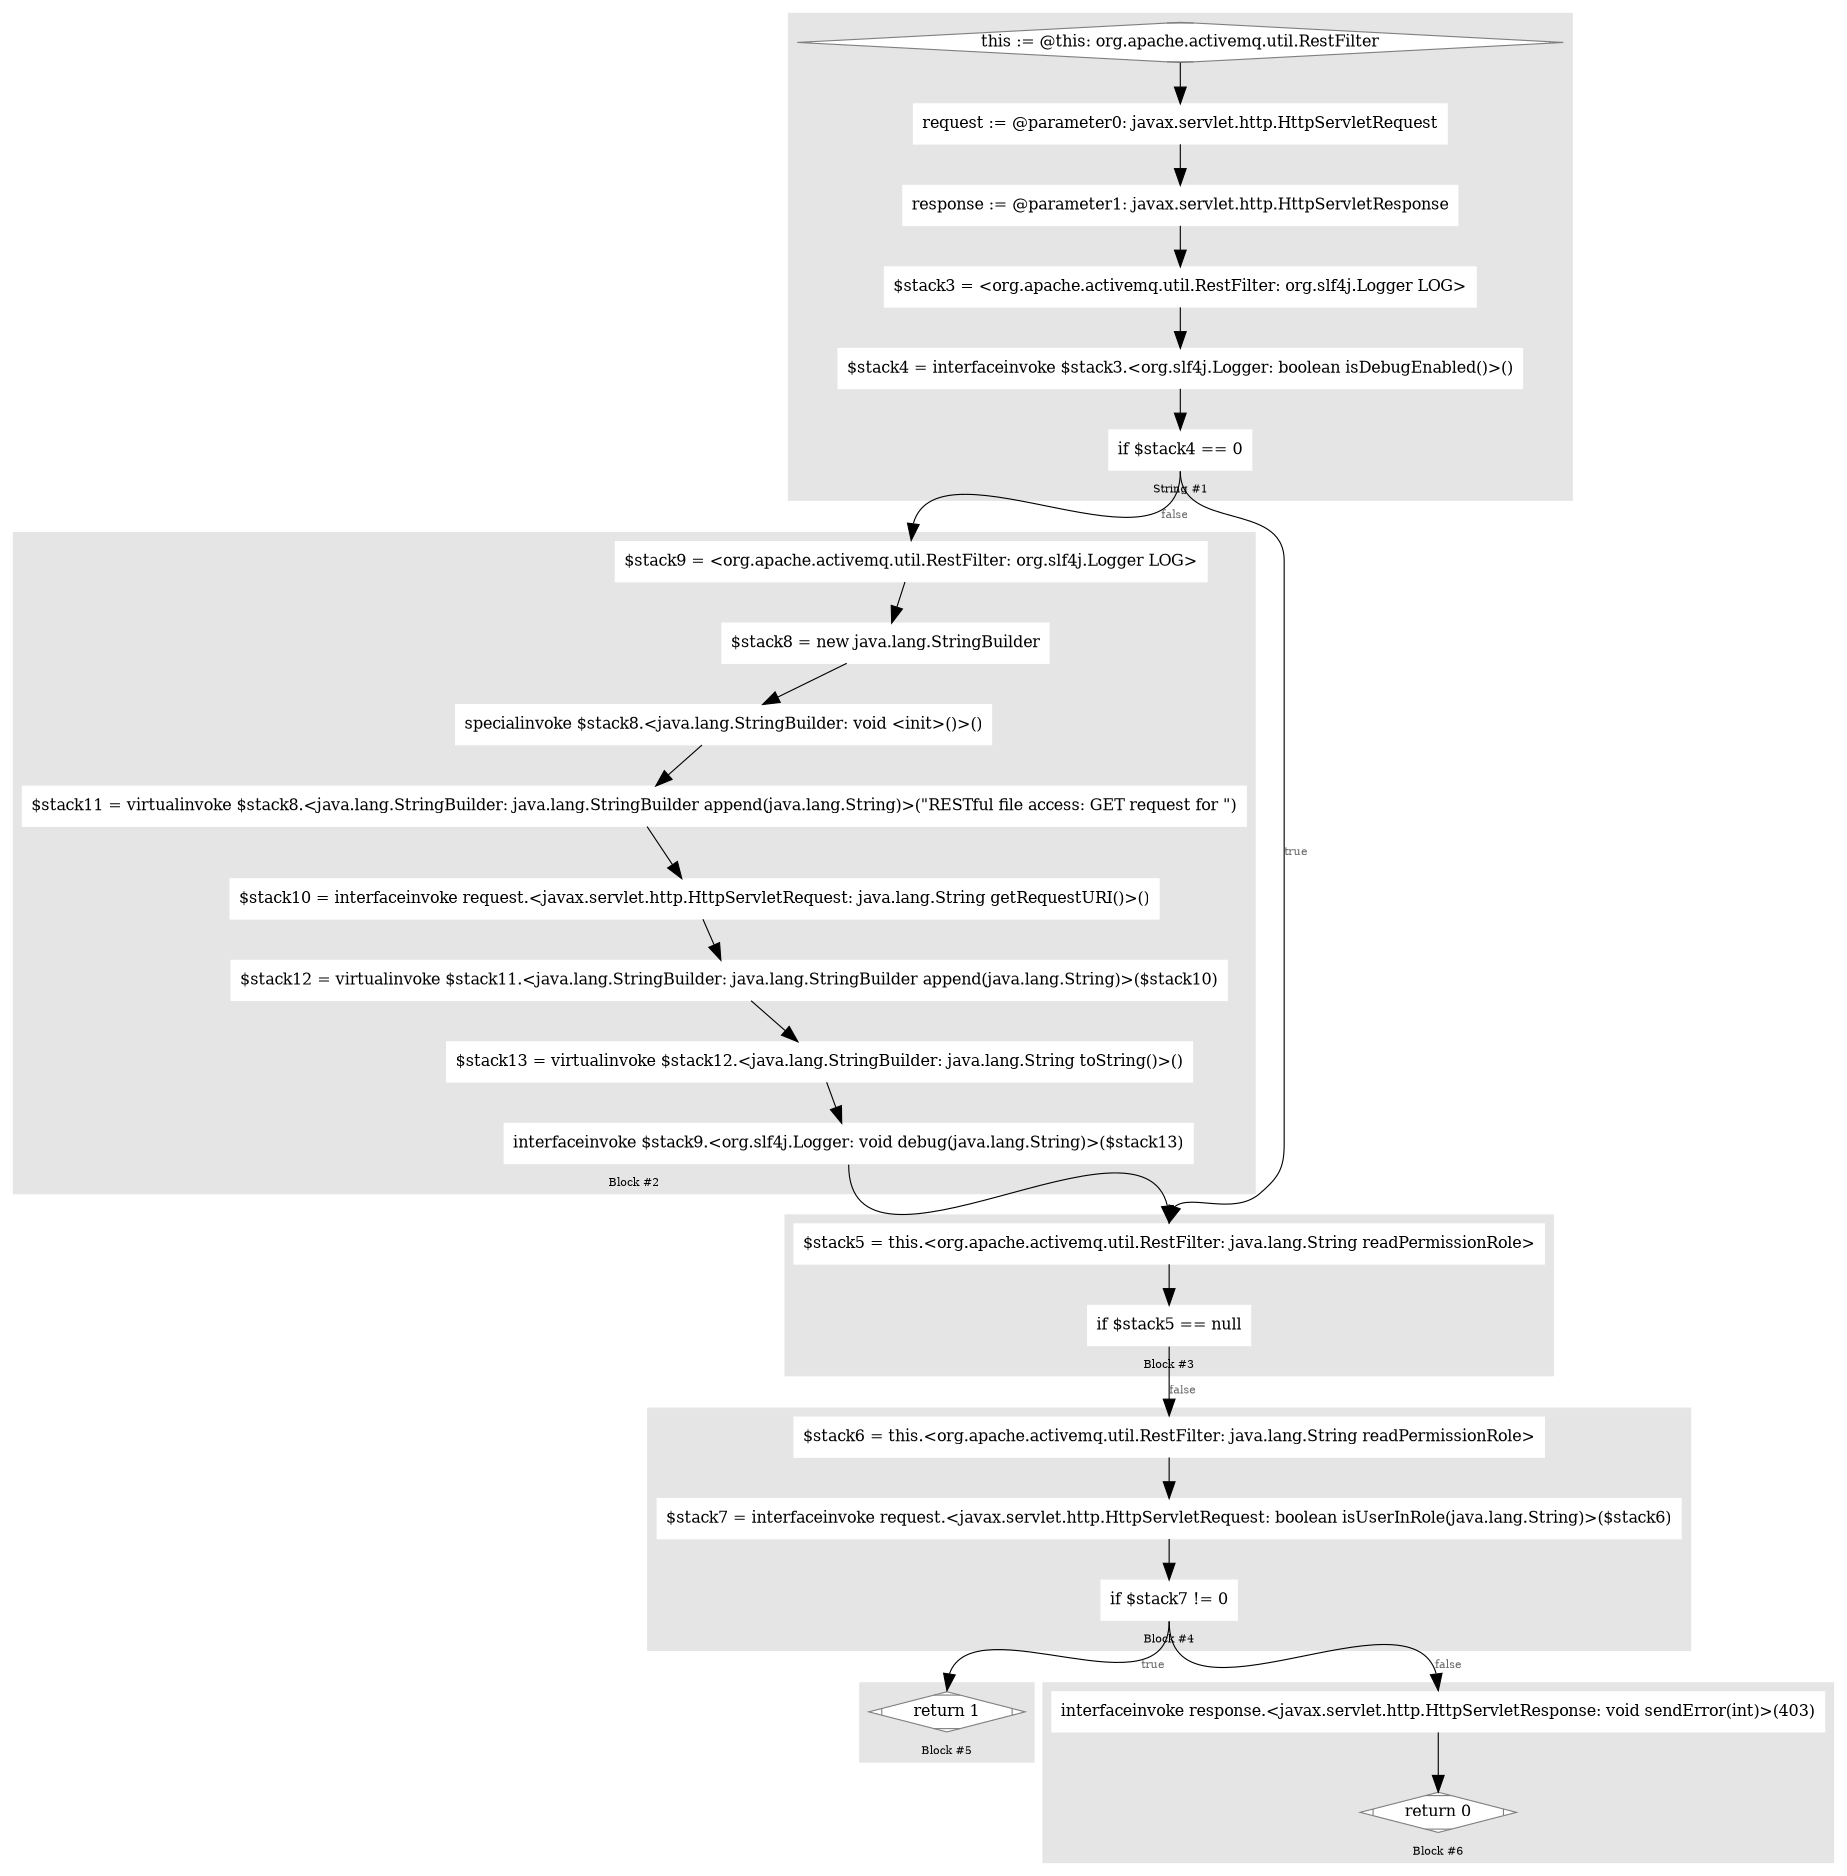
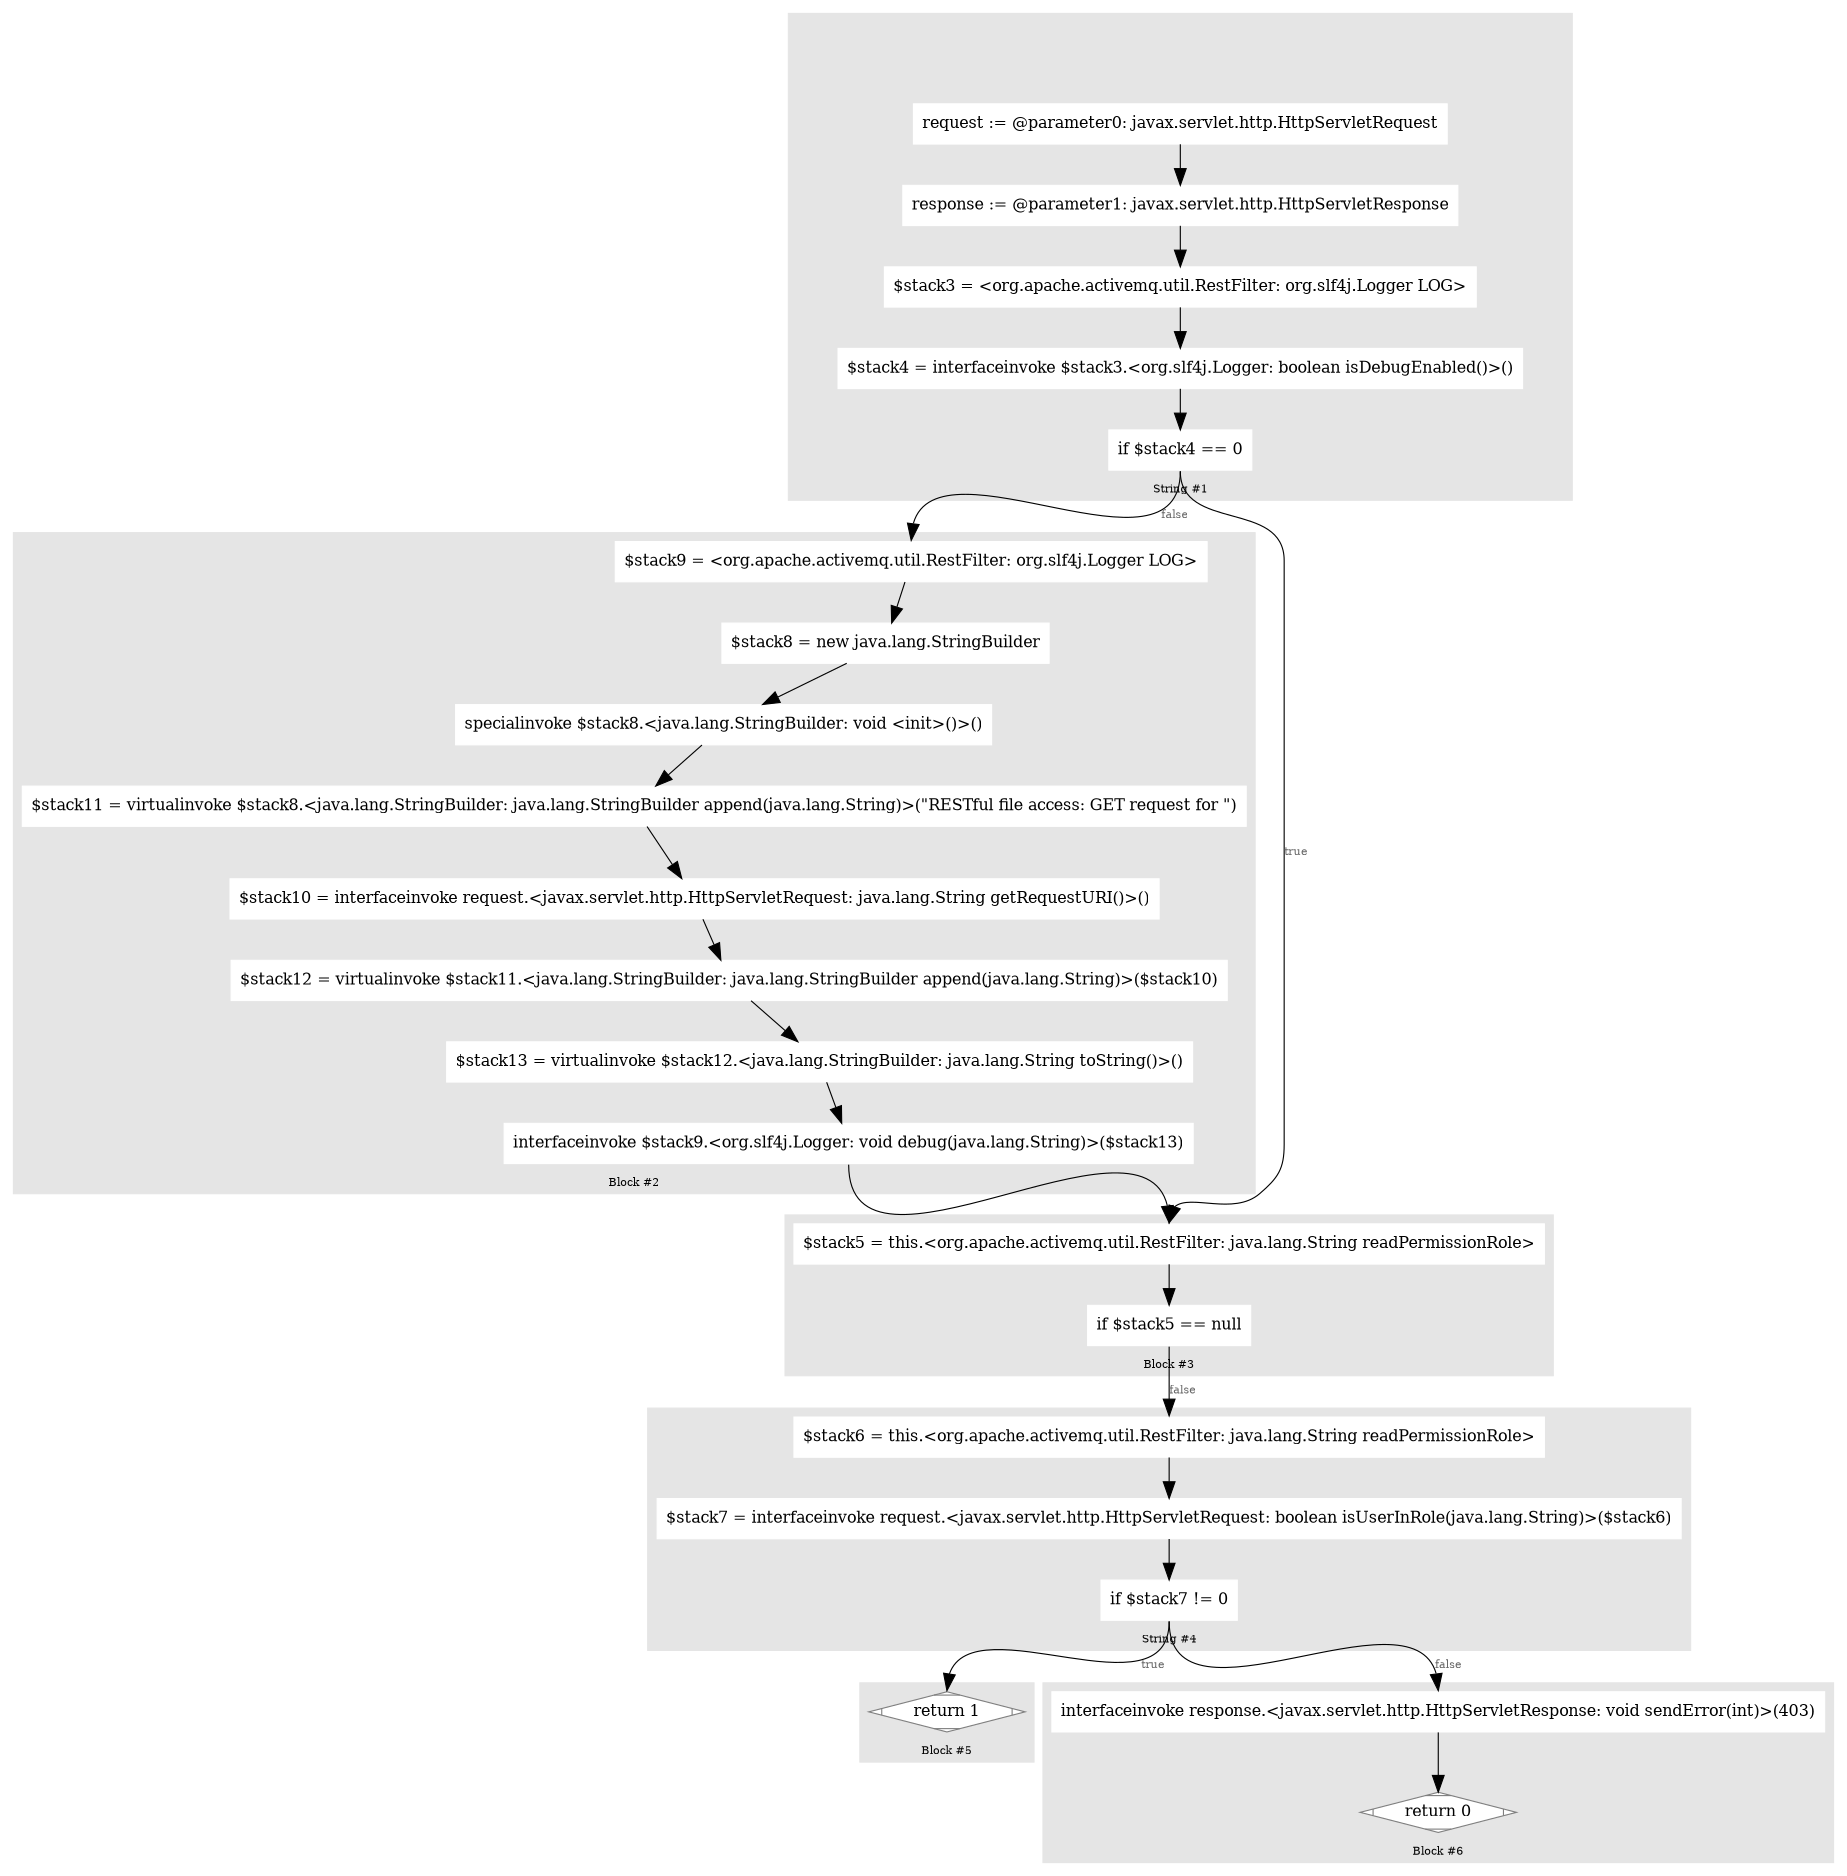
  digraph {
    color=gray90
    compound=true
    fontsize=10
    labelloc=b
    style=filled
    node [color=white shape=box style=filled]
    edge [arrowsize=1.5 fontcolor=grey40 fontsize=10]
-   n1 [color=grey50 fillcolor=white label="this := @this: org.apache.activemq.util.RestFilter" shape=Mdiamond]
    n2 [label="request := @parameter0: javax.servlet.http.HttpServletRequest"]
    n3 [label="response := @parameter1: javax.servlet.http.HttpServletResponse"]
    n4 [label="$stack3 = &lt;org.apache.activemq.util.RestFilter: org.slf4j.Logger LOG&gt;"]
    n5 [label="$stack4 = interfaceinvoke $stack3.&lt;org.slf4j.Logger: boolean isDebugEnabled()&gt;()"]
    n6 [label="if $stack4 == 0"]
    n7 [label="$stack9 = &lt;org.apache.activemq.util.RestFilter: org.slf4j.Logger LOG&gt;"]
    n8 [label="$stack8 = new java.lang.StringBuilder"]
    n9 [label="specialinvoke $stack8.&lt;java.lang.StringBuilder: void &lt;init&gt;()&gt;()"]
    n10 [label="$stack11 = virtualinvoke $stack8.&lt;java.lang.StringBuilder: java.lang.StringBuilder append(java.lang.String)&gt;(&quot;RESTful file access: GET request for &quot;)"]
    n11 [label="$stack10 = interfaceinvoke request.&lt;javax.servlet.http.HttpServletRequest: java.lang.String getRequestURI()&gt;()"]
    n12 [label="$stack12 = virtualinvoke $stack11.&lt;java.lang.StringBuilder: java.lang.StringBuilder append(java.lang.String)&gt;($stack10)"]
    n13 [label="$stack13 = virtualinvoke $stack12.&lt;java.lang.StringBuilder: java.lang.String toString()&gt;()"]
    n14 [label="interfaceinvoke $stack9.&lt;org.slf4j.Logger: void debug(java.lang.String)&gt;($stack13)"]
    n15 [label="$stack5 = this.&lt;org.apache.activemq.util.RestFilter: java.lang.String readPermissionRole&gt;"]
    n16 [label="if $stack5 == null"]
    n17 [label="$stack6 = this.&lt;org.apache.activemq.util.RestFilter: java.lang.String readPermissionRole&gt;"]
    n18 [label="$stack7 = interfaceinvoke request.&lt;javax.servlet.http.HttpServletRequest: boolean isUserInRole(java.lang.String)&gt;($stack6)"]
    n19 [label="if $stack7 != 0"]
    n20 [color=grey50 fillcolor=white label="return 1" shape=Mdiamond]
    n21 [label="interfaceinvoke response.&lt;javax.servlet.http.HttpServletResponse: void sendError(int)&gt;(403)"]
    n22 [color=grey50 fillcolor=white label="return 0" shape=Mdiamond]
    subgraph cluster_1 {
      label="String #1"
-     n1
      n2
      n3
      n4
      n5
      n6
    }
    subgraph cluster_2 {
      label="Block #2"
      n7
      n8
      n9
      n10
      n11
      n12
      n13
      n14
    }
    subgraph cluster_3 {
      label="Block #3"
      n15
      n16
    }
    subgraph cluster_4 {
-     label="Block #4"
+     label="String #4"
      n17
      n18
      n19
    }
    subgraph cluster_5 {
      label="Block #5"
      n20
    }
    subgraph cluster_6 {
      label="Block #6"
      n21
      n22
    }
-   n1 -> n2
    n2 -> n3
    n3 -> n4
    n4 -> n5
    n5 -> n6
    n6 -> n7 [headport=n label=false tailport=s]
    n6 -> n15 [headport=n label=true tailport=s]
    n7 -> n8
    n8 -> n9
    n9 -> n10
    n10 -> n11
    n11 -> n12
    n12 -> n13
    n13 -> n14
    n14 -> n15 [headport=n tailport=s]
    n15 -> n16
    n16 -> n17 [headport=n label=false tailport=s]
    n17 -> n18
    n18 -> n19
    n19 -> n20 [headport=n label=true tailport=s]
    n19 -> n21 [headport=n label=false tailport=s]
    n21 -> n22
  }
